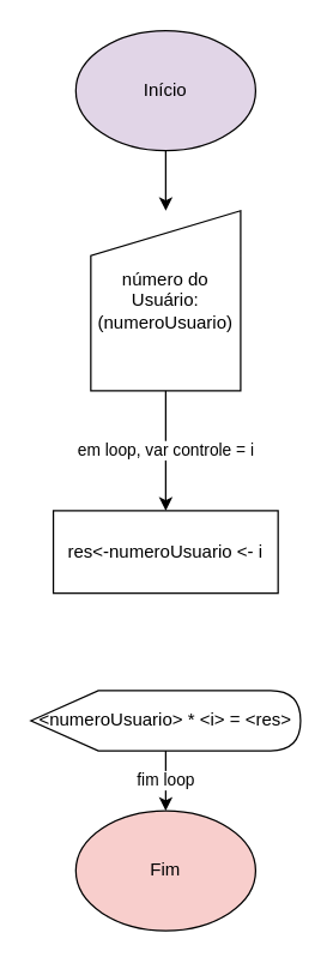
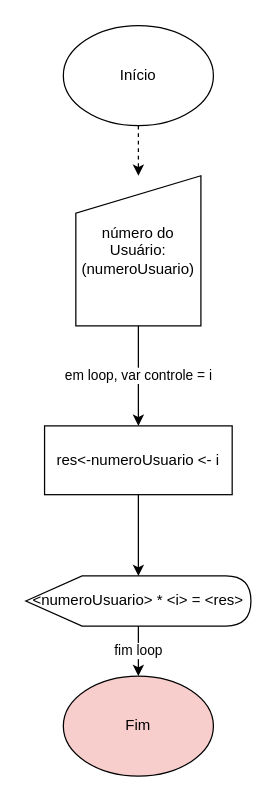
  <mxCell id="0" />
  <mxCell id="1" parent="0" />
- <mxCell id="2" value="" style="edgeStyle=orthogonalEdgeStyle;rounded=0;orthogonalLoop=1;jettySize=auto;html=1;" edge="1" parent="1" source="3" target="6"><mxGeometry relative="1" as="geometry" /></mxCell>
- <mxCell id="3" value="Início" style="ellipse;whiteSpace=wrap;html=1;fillColor=#e1d5e7;" vertex="1" parent="1"><mxGeometry x="50" y="20" width="120" height="80" as="geometry" /></mxCell>
+ <mxCell id="2" value="" style="edgeStyle=orthogonalEdgeStyle;rounded=0;orthogonalLoop=1;jettySize=auto;html=1;dashed=1;" edge="1" parent="1" source="3" target="6"><mxGeometry relative="1" as="geometry" /></mxCell>
+ <mxCell id="3" value="Início" style="ellipse;whiteSpace=wrap;html=1;" vertex="1" parent="1"><mxGeometry x="50" y="20" width="120" height="80" as="geometry" /></mxCell>
  <mxCell id="4" value="Fim" style="ellipse;whiteSpace=wrap;html=1;fillColor=#f8cecc;" vertex="1" parent="1"><mxGeometry x="50" y="540" width="120" height="80" as="geometry" /></mxCell>
  <mxCell id="5" value="em loop, var controle = i" style="edgeStyle=orthogonalEdgeStyle;rounded=0;orthogonalLoop=1;jettySize=auto;html=1;" edge="1" parent="1" source="6" target="8"><mxGeometry relative="1" as="geometry" /></mxCell>
  <mxCell id="6" value="número do Usuário:&lt;br&gt;(numeroUsuario)" style="shape=manualInput;whiteSpace=wrap;html=1;" vertex="1" parent="1"><mxGeometry x="60" y="140" width="100" height="120" as="geometry" /></mxCell>
+ <mxCell id="7" value="" style="edgeStyle=orthogonalEdgeStyle;rounded=0;orthogonalLoop=1;jettySize=auto;html=1;" edge="1" parent="1" source="8" target="10"><mxGeometry relative="1" as="geometry" /></mxCell>
  <mxCell id="8" value="res&amp;lt;-numeroUsuario &amp;lt;- i" style="whiteSpace=wrap;html=1;" vertex="1" parent="1"><mxGeometry x="35" y="340" width="150" height="55" as="geometry" /></mxCell>
  <mxCell id="9" value="fim loop" style="edgeStyle=orthogonalEdgeStyle;rounded=0;orthogonalLoop=1;jettySize=auto;html=1;" edge="1" parent="1" source="10" target="4"><mxGeometry relative="1" as="geometry" /></mxCell>
  <mxCell id="10" value="&amp;lt;numeroUsuario&amp;gt; * &amp;lt;i&amp;gt; = &amp;lt;res&amp;gt;" style="shape=display;whiteSpace=wrap;html=1;" vertex="1" parent="1"><mxGeometry x="20" y="460" width="180" height="40" as="geometry" /></mxCell>
